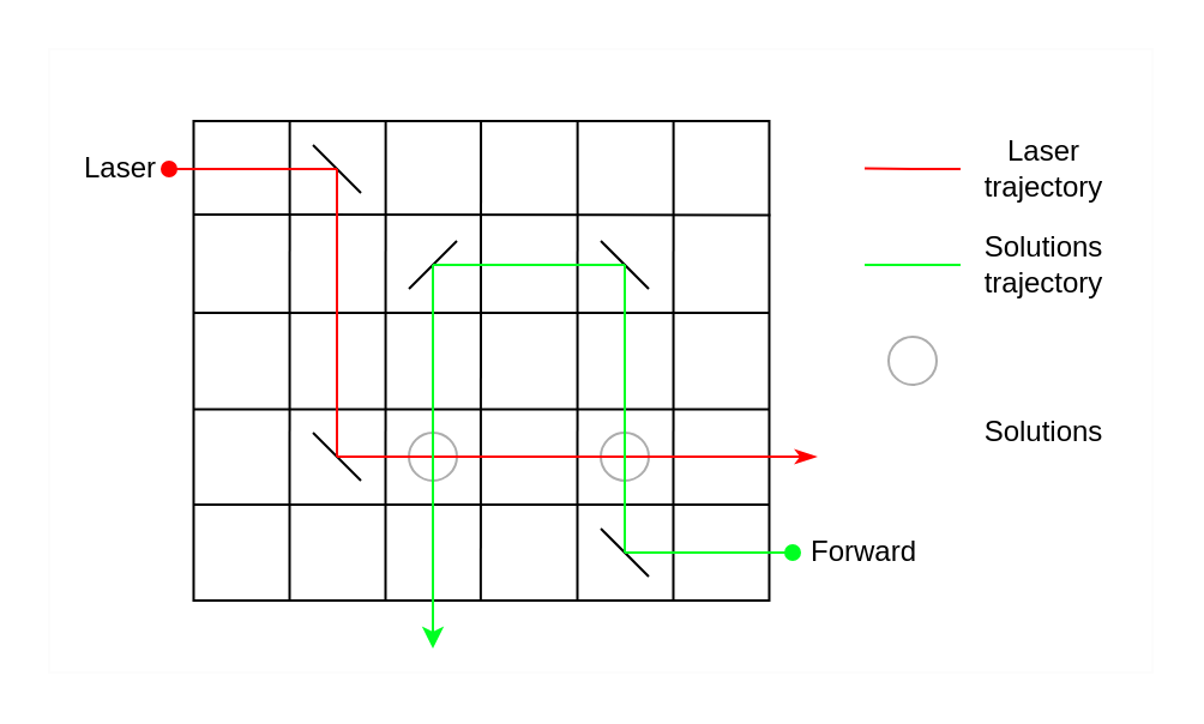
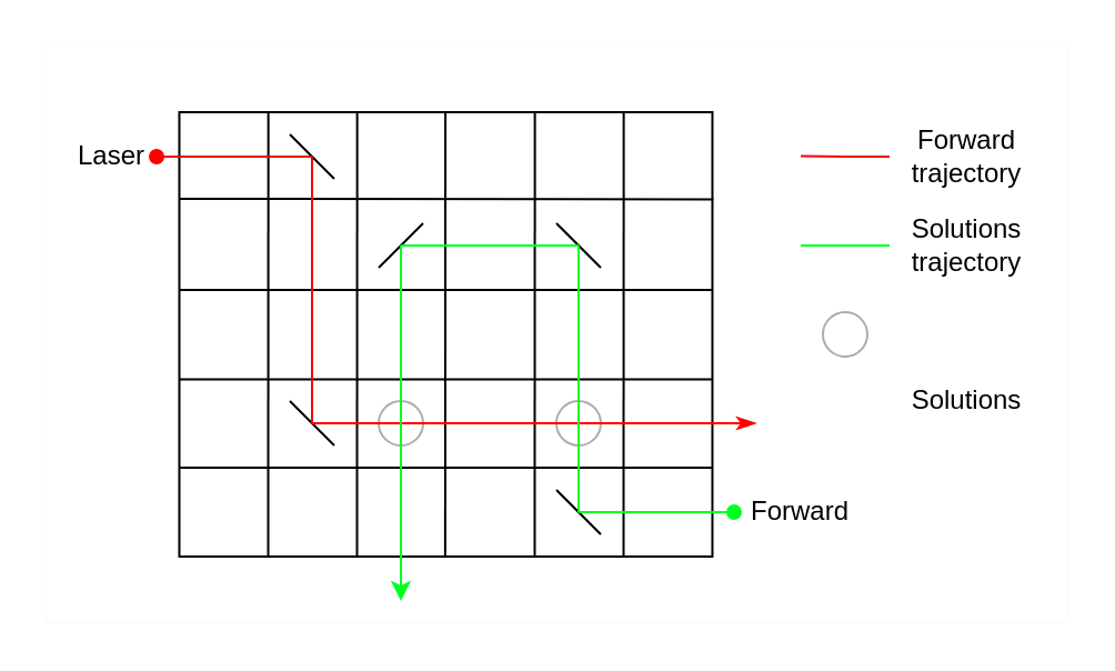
  <mxCell id="0" />
  <mxCell id="1" parent="0" />
  <mxCell id="2" value="" style="rounded=0;whiteSpace=wrap;html=1;strokeColor=#FCFCFC;fillColor=default;" vertex="1" parent="1"><mxGeometry x="20" y="20" width="460" height="260" as="geometry" /></mxCell>
  <mxCell id="3" value="" style="rounded=0;whiteSpace=wrap;html=1;" vertex="1" parent="1"><mxGeometry x="80.24" y="50" width="240" height="200" as="geometry" /></mxCell>
  <mxCell id="4" value="" style="ellipse;whiteSpace=wrap;html=1;aspect=fixed;fillColor=none;strokeColor=#ADADAD;" vertex="1" parent="1"><mxGeometry x="170" y="180" width="20" height="20" as="geometry" /></mxCell>
  <mxCell id="5" value="" style="ellipse;whiteSpace=wrap;html=1;aspect=fixed;fillColor=none;strokeColor=#ADADAD;" vertex="1" parent="1"><mxGeometry x="250" y="180" width="20" height="20" as="geometry" /></mxCell>
  <mxCell id="6" value="" style="endArrow=none;html=1;rounded=0;entryX=0.167;entryY=0;entryDx=0;entryDy=0;entryPerimeter=0;" edge="1" parent="1" target="3"><mxGeometry width="50" height="50" relative="1" as="geometry"><mxPoint x="120.24" y="250" as="sourcePoint" /><mxPoint x="480.24" y="560" as="targetPoint" /></mxGeometry></mxCell>
  <mxCell id="7" value="" style="endArrow=none;html=1;rounded=0;entryX=0.167;entryY=0;entryDx=0;entryDy=0;entryPerimeter=0;" edge="1" parent="1"><mxGeometry width="50" height="50" relative="1" as="geometry"><mxPoint x="160.24" y="250" as="sourcePoint" /><mxPoint x="160.32" y="50" as="targetPoint" /></mxGeometry></mxCell>
  <mxCell id="8" value="" style="endArrow=none;html=1;rounded=0;entryX=0.167;entryY=0;entryDx=0;entryDy=0;entryPerimeter=0;" edge="1" parent="1"><mxGeometry width="50" height="50" relative="1" as="geometry"><mxPoint x="199.95" y="250" as="sourcePoint" /><mxPoint x="200.03" y="50" as="targetPoint" /></mxGeometry></mxCell>
  <mxCell id="9" value="" style="endArrow=none;html=1;rounded=0;entryX=0.167;entryY=0;entryDx=0;entryDy=0;entryPerimeter=0;" edge="1" parent="1"><mxGeometry width="50" height="50" relative="1" as="geometry"><mxPoint x="240.24" y="250" as="sourcePoint" /><mxPoint x="240.32" y="50" as="targetPoint" /></mxGeometry></mxCell>
  <mxCell id="10" value="" style="endArrow=none;html=1;rounded=0;entryX=0.167;entryY=0;entryDx=0;entryDy=0;entryPerimeter=0;" edge="1" parent="1"><mxGeometry width="50" height="50" relative="1" as="geometry"><mxPoint x="280.24" y="250" as="sourcePoint" /><mxPoint x="280.32" y="50" as="targetPoint" /></mxGeometry></mxCell>
  <mxCell id="11" value="" style="endArrow=none;html=1;rounded=0;entryX=1.002;entryY=0.196;entryDx=0;entryDy=0;entryPerimeter=0;" edge="1" parent="1" target="3"><mxGeometry width="50" height="50" relative="1" as="geometry"><mxPoint x="80.24" y="89" as="sourcePoint" /><mxPoint x="360.24" y="210" as="targetPoint" /></mxGeometry></mxCell>
  <mxCell id="12" value="" style="endArrow=none;html=1;rounded=0;exitX=-0.005;exitY=0.196;exitDx=0;exitDy=0;exitPerimeter=0;" edge="1" parent="1"><mxGeometry width="50" height="50" relative="1" as="geometry"><mxPoint x="80.24" y="130" as="sourcePoint" /><mxPoint x="320.24" y="130" as="targetPoint" /></mxGeometry></mxCell>
  <mxCell id="13" value="" style="endArrow=none;html=1;rounded=0;entryX=0.999;entryY=0.601;entryDx=0;entryDy=0;entryPerimeter=0;exitX=-0.001;exitY=0.601;exitDx=0;exitDy=0;exitPerimeter=0;" edge="1" parent="1" source="3" target="3"><mxGeometry width="50" height="50" relative="1" as="geometry"><mxPoint x="90.24" y="170" as="sourcePoint" /><mxPoint x="280.24" y="170" as="targetPoint" /></mxGeometry></mxCell>
  <mxCell id="14" value="" style="endArrow=none;html=1;rounded=0;exitX=-0.005;exitY=0.196;exitDx=0;exitDy=0;exitPerimeter=0;" edge="1" parent="1"><mxGeometry width="50" height="50" relative="1" as="geometry"><mxPoint x="80.24" y="210" as="sourcePoint" /><mxPoint x="320.24" y="210" as="targetPoint" /></mxGeometry></mxCell>
  <mxCell id="15" value="Forward" style="text;html=1;strokeColor=none;fillColor=none;align=center;verticalAlign=middle;whiteSpace=wrap;rounded=0;" vertex="1" parent="1"><mxGeometry x="330" y="210" width="60" height="40" as="geometry" /></mxCell>
  <mxCell id="16" value="Laser" style="text;html=1;strokeColor=none;fillColor=none;align=center;verticalAlign=middle;whiteSpace=wrap;rounded=0;" vertex="1" parent="1"><mxGeometry x="30" y="50" width="40" height="40" as="geometry" /></mxCell>
  <mxCell id="17" value="" style="endArrow=none;html=1;rounded=0;" edge="1" parent="1"><mxGeometry width="50" height="50" relative="1" as="geometry"><mxPoint x="130" y="60" as="sourcePoint" /><mxPoint x="150" y="80" as="targetPoint" /></mxGeometry></mxCell>
  <mxCell id="18" value="" style="endArrow=none;html=1;rounded=0;" edge="1" parent="1"><mxGeometry width="50" height="50" relative="1" as="geometry"><mxPoint x="130" y="180" as="sourcePoint" /><mxPoint x="150" y="200" as="targetPoint" /></mxGeometry></mxCell>
  <mxCell id="19" value="" style="endArrow=none;html=1;rounded=0;" edge="1" parent="1"><mxGeometry width="50" height="50" relative="1" as="geometry"><mxPoint x="250" y="100" as="sourcePoint" /><mxPoint x="270" y="120" as="targetPoint" /></mxGeometry></mxCell>
  <mxCell id="20" value="" style="endArrow=none;html=1;rounded=0;" edge="1" parent="1"><mxGeometry width="50" height="50" relative="1" as="geometry"><mxPoint x="250" y="220" as="sourcePoint" /><mxPoint x="270" y="240" as="targetPoint" /></mxGeometry></mxCell>
  <mxCell id="21" value="" style="endArrow=none;html=1;rounded=0;" edge="1" parent="1"><mxGeometry width="50" height="50" relative="1" as="geometry"><mxPoint x="170" y="120" as="sourcePoint" /><mxPoint x="190" y="100" as="targetPoint" /></mxGeometry></mxCell>
  <mxCell id="22" value="" style="endArrow=none;html=1;rounded=0;fillColor=#f8cecc;strokeColor=#FF0000;startArrow=oval;startFill=1;" edge="1" parent="1" source="16"><mxGeometry width="50" height="50" relative="1" as="geometry"><mxPoint x="370" y="160" as="sourcePoint" /><mxPoint x="140" y="70" as="targetPoint" /></mxGeometry></mxCell>
  <mxCell id="23" value="" style="endArrow=none;html=1;rounded=0;fillColor=#f8cecc;strokeColor=#FF0000;" edge="1" parent="1"><mxGeometry width="50" height="50" relative="1" as="geometry"><mxPoint x="140" y="70" as="sourcePoint" /><mxPoint x="140" y="190" as="targetPoint" /></mxGeometry></mxCell>
  <mxCell id="24" value="" style="endArrow=classicThin;html=1;rounded=0;strokeColor=#FF0000;endFill=1;" edge="1" parent="1"><mxGeometry width="50" height="50" relative="1" as="geometry"><mxPoint x="140" y="190" as="sourcePoint" /><mxPoint x="340" y="190" as="targetPoint" /></mxGeometry></mxCell>
  <mxCell id="25" value="" style="endArrow=none;html=1;rounded=0;strokeColor=#00FF22;exitX=0;exitY=0.5;exitDx=0;exitDy=0;startArrow=oval;startFill=1;" edge="1" parent="1" source="15"><mxGeometry width="50" height="50" relative="1" as="geometry"><mxPoint x="150" y="200" as="sourcePoint" /><mxPoint x="260" y="230" as="targetPoint" /></mxGeometry></mxCell>
  <mxCell id="26" value="" style="endArrow=none;html=1;rounded=0;strokeColor=#00FF22;" edge="1" parent="1"><mxGeometry width="50" height="50" relative="1" as="geometry"><mxPoint x="260" y="110" as="sourcePoint" /><mxPoint x="180" y="110" as="targetPoint" /></mxGeometry></mxCell>
  <mxCell id="27" value="" style="endArrow=classic;html=1;rounded=0;strokeColor=#00FF22;" edge="1" parent="1"><mxGeometry width="50" height="50" relative="1" as="geometry"><mxPoint x="180" y="110" as="sourcePoint" /><mxPoint x="180" y="270" as="targetPoint" /></mxGeometry></mxCell>
  <mxCell id="28" value="" style="endArrow=none;html=1;rounded=0;fillColor=#f8cecc;strokeColor=#FF0000;" edge="1" parent="1"><mxGeometry width="50" height="50" relative="1" as="geometry"><mxPoint x="360" y="69.71" as="sourcePoint" /><mxPoint x="400" y="70" as="targetPoint" /><Array as="points"><mxPoint x="380" y="70" /></Array></mxGeometry></mxCell>
- <mxCell id="29" value="Laser trajectory" style="text;html=1;strokeColor=none;fillColor=none;align=center;verticalAlign=middle;whiteSpace=wrap;rounded=0;" vertex="1" parent="1"><mxGeometry x="400" y="50" width="70" height="40" as="geometry" /></mxCell>
+ <mxCell id="29" value="Forward trajectory" style="text;html=1;strokeColor=none;fillColor=none;align=center;verticalAlign=middle;whiteSpace=wrap;rounded=0;" vertex="1" parent="1"><mxGeometry x="400" y="50" width="70" height="40" as="geometry" /></mxCell>
  <mxCell id="30" value="" style="endArrow=none;html=1;rounded=0;strokeColor=#00FF22;" edge="1" parent="1"><mxGeometry width="50" height="50" relative="1" as="geometry"><mxPoint x="400" y="110" as="sourcePoint" /><mxPoint x="360" y="110" as="targetPoint" /></mxGeometry></mxCell>
  <mxCell id="31" value="Solutions trajectory" style="text;html=1;strokeColor=none;fillColor=none;align=center;verticalAlign=middle;whiteSpace=wrap;rounded=0;" vertex="1" parent="1"><mxGeometry x="400" y="90" width="70" height="40" as="geometry" /></mxCell>
  <mxCell id="32" value="" style="endArrow=none;html=1;rounded=0;strokeColor=#00FF22;" edge="1" parent="1"><mxGeometry width="50" height="50" relative="1" as="geometry"><mxPoint x="260" y="110" as="sourcePoint" /><mxPoint x="260" y="230" as="targetPoint" /></mxGeometry></mxCell>
  <mxCell id="33" value="" style="ellipse;whiteSpace=wrap;html=1;aspect=fixed;fillColor=none;strokeColor=#ADADAD;" vertex="1" parent="1"><mxGeometry x="370" y="140" width="20" height="20" as="geometry" /></mxCell>
  <mxCell id="34" value="Solutions" style="text;html=1;strokeColor=none;fillColor=none;align=center;verticalAlign=middle;whiteSpace=wrap;rounded=0;" vertex="1" parent="1"><mxGeometry x="400" y="160" width="70" height="40" as="geometry" /></mxCell>
